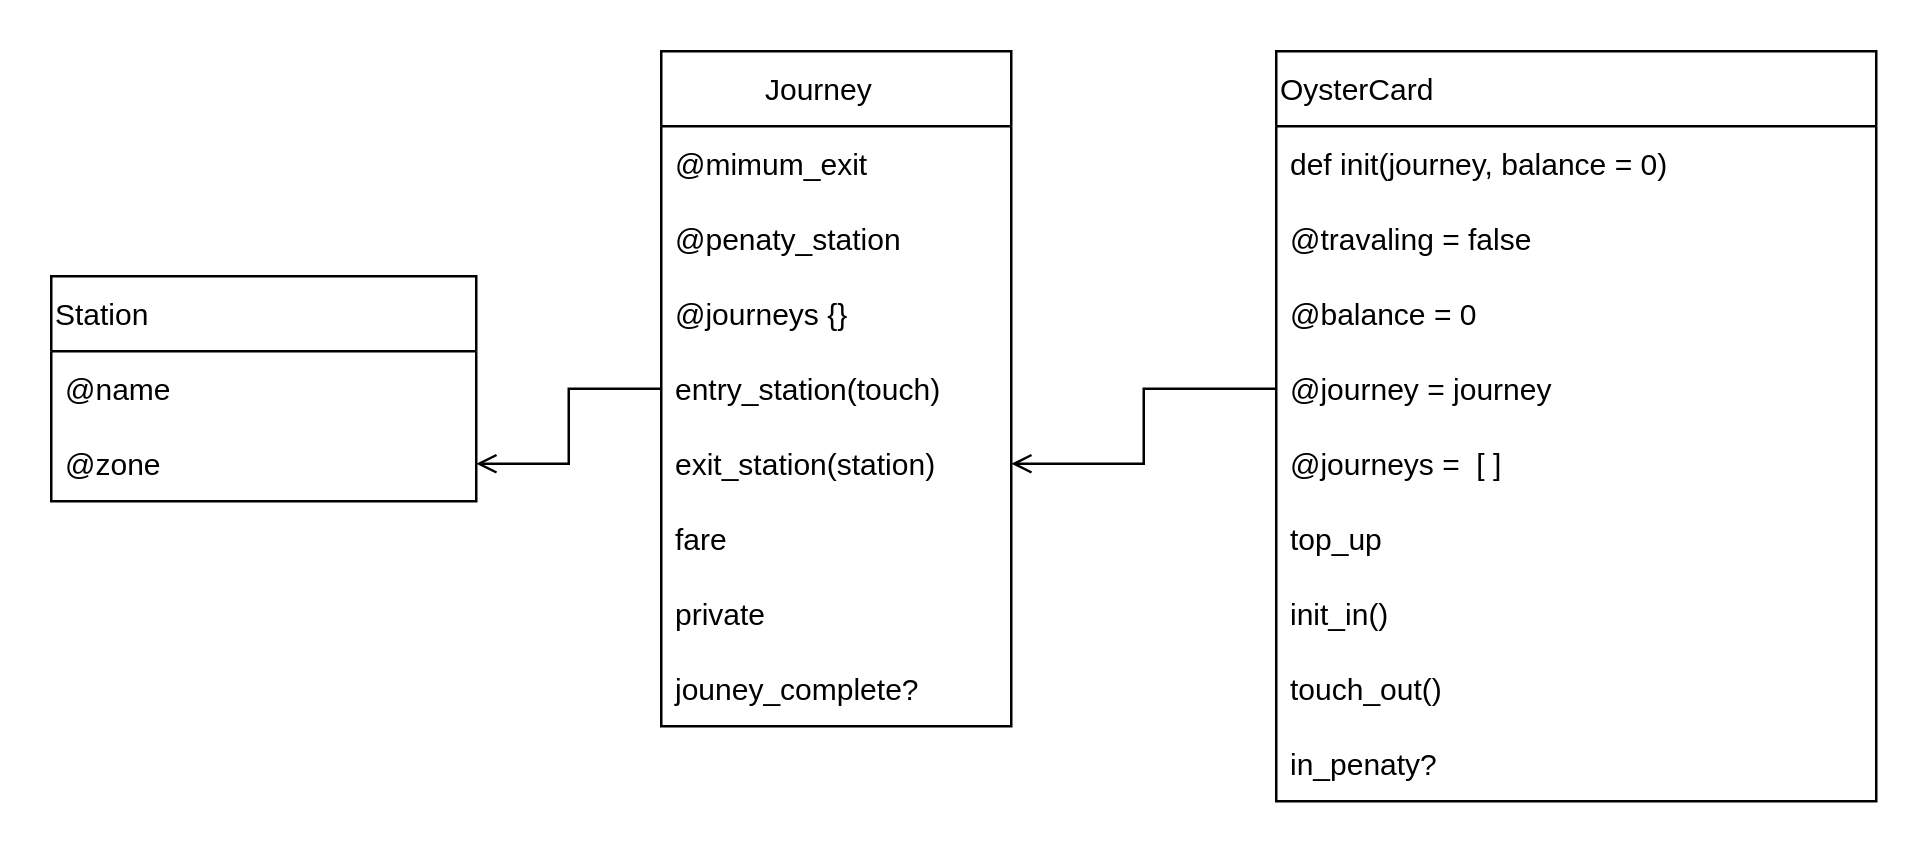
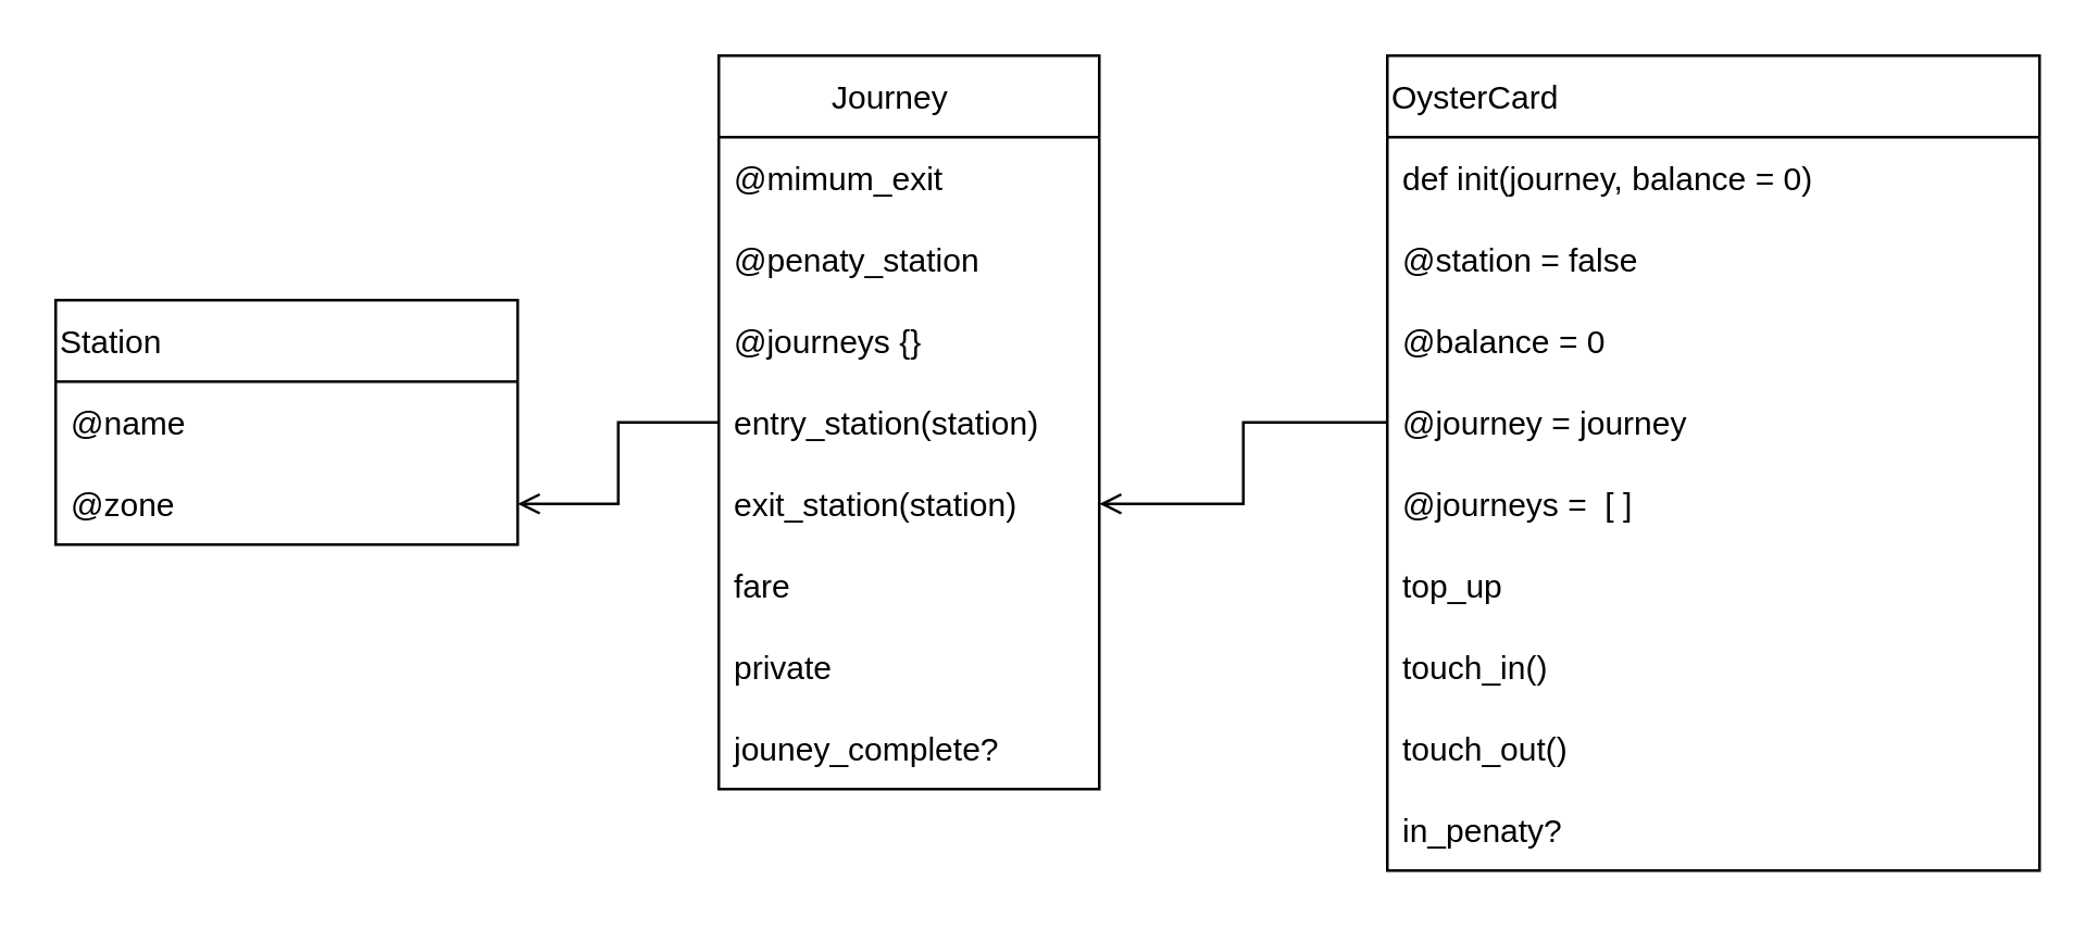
  <mxCell id="0" />
  <mxCell id="1" parent="0" />
  <mxCell id="2" value="" style="edgeStyle=orthogonalEdgeStyle;rounded=0;orthogonalLoop=1;jettySize=auto;html=1;endArrow=open;" edge="1" parent="1" source="3" target="24"><mxGeometry relative="1" as="geometry" /></mxCell>
  <mxCell id="3" value="Journey    " style="swimlane;fontStyle=0;childLayout=stackLayout;horizontal=1;startSize=30;horizontalStack=0;resizeParent=1;resizeParentMax=0;resizeLast=0;collapsible=1;marginBottom=0;" vertex="1" parent="1"><mxGeometry x="264" y="20" width="140" height="270" as="geometry" /></mxCell>
  <mxCell id="4" value="@mimum_exit" style="text;strokeColor=none;fillColor=none;align=left;verticalAlign=middle;spacingLeft=4;spacingRight=4;overflow=hidden;points=[[0,0.5],[1,0.5]];portConstraint=eastwest;rotatable=0;" vertex="1" parent="3"><mxGeometry y="30" width="140" height="30" as="geometry" /></mxCell>
  <mxCell id="5" value="@penaty_station" style="text;strokeColor=none;fillColor=none;align=left;verticalAlign=middle;spacingLeft=4;spacingRight=4;overflow=hidden;points=[[0,0.5],[1,0.5]];portConstraint=eastwest;rotatable=0;" vertex="1" parent="3"><mxGeometry y="60" width="140" height="30" as="geometry" /></mxCell>
  <mxCell id="6" value="@journeys {}" style="text;strokeColor=none;fillColor=none;align=left;verticalAlign=middle;spacingLeft=4;spacingRight=4;overflow=hidden;points=[[0,0.5],[1,0.5]];portConstraint=eastwest;rotatable=0;" vertex="1" parent="3"><mxGeometry y="90" width="140" height="30" as="geometry" /></mxCell>
- <mxCell id="7" value="entry_station(touch)" style="text;strokeColor=none;fillColor=none;align=left;verticalAlign=middle;spacingLeft=4;spacingRight=4;overflow=hidden;points=[[0,0.5],[1,0.5]];portConstraint=eastwest;rotatable=0;" vertex="1" parent="3"><mxGeometry y="120" width="140" height="30" as="geometry" /></mxCell>
+ <mxCell id="7" value="entry_station(station)" style="text;strokeColor=none;fillColor=none;align=left;verticalAlign=middle;spacingLeft=4;spacingRight=4;overflow=hidden;points=[[0,0.5],[1,0.5]];portConstraint=eastwest;rotatable=0;" vertex="1" parent="3"><mxGeometry y="120" width="140" height="30" as="geometry" /></mxCell>
  <mxCell id="8" value="exit_station(station)" style="text;strokeColor=none;fillColor=none;align=left;verticalAlign=middle;spacingLeft=4;spacingRight=4;overflow=hidden;points=[[0,0.5],[1,0.5]];portConstraint=eastwest;rotatable=0;" vertex="1" parent="3"><mxGeometry y="150" width="140" height="30" as="geometry" /></mxCell>
  <mxCell id="9" value="fare" style="text;strokeColor=none;fillColor=none;align=left;verticalAlign=middle;spacingLeft=4;spacingRight=4;overflow=hidden;points=[[0,0.5],[1,0.5]];portConstraint=eastwest;rotatable=0;" vertex="1" parent="3"><mxGeometry y="180" width="140" height="30" as="geometry" /></mxCell>
  <mxCell id="10" value="private" style="text;strokeColor=none;fillColor=none;align=left;verticalAlign=middle;spacingLeft=4;spacingRight=4;overflow=hidden;points=[[0,0.5],[1,0.5]];portConstraint=eastwest;rotatable=0;" vertex="1" parent="3"><mxGeometry y="210" width="140" height="30" as="geometry" /></mxCell>
  <mxCell id="11" value="jouney_complete?" style="text;strokeColor=none;fillColor=none;align=left;verticalAlign=middle;spacingLeft=4;spacingRight=4;overflow=hidden;points=[[0,0.5],[1,0.5]];portConstraint=eastwest;rotatable=0;" vertex="1" parent="3"><mxGeometry y="240" width="140" height="30" as="geometry" /></mxCell>
  <mxCell id="12" value="OysterCard" style="swimlane;fontStyle=0;childLayout=stackLayout;horizontal=1;startSize=30;horizontalStack=0;resizeParent=1;resizeParentMax=0;resizeLast=0;collapsible=1;marginBottom=0;fillColor=none;gradientColor=none;align=left;" vertex="1" parent="1"><mxGeometry x="510" y="20" width="240" height="300" as="geometry" /></mxCell>
  <mxCell id="13" value="def init(journey, balance = 0)" style="text;strokeColor=none;fillColor=none;align=left;verticalAlign=middle;spacingLeft=4;spacingRight=4;overflow=hidden;points=[[0,0.5],[1,0.5]];portConstraint=eastwest;rotatable=0;" vertex="1" parent="12"><mxGeometry y="30" width="240" height="30" as="geometry" /></mxCell>
- <mxCell id="14" value="@travaling = false" style="text;strokeColor=none;fillColor=none;align=left;verticalAlign=middle;spacingLeft=4;spacingRight=4;overflow=hidden;points=[[0,0.5],[1,0.5]];portConstraint=eastwest;rotatable=0;" vertex="1" parent="12"><mxGeometry y="60" width="240" height="30" as="geometry" /></mxCell>
+ <mxCell id="14" value="@station = false" style="text;strokeColor=none;fillColor=none;align=left;verticalAlign=middle;spacingLeft=4;spacingRight=4;overflow=hidden;points=[[0,0.5],[1,0.5]];portConstraint=eastwest;rotatable=0;" vertex="1" parent="12"><mxGeometry y="60" width="240" height="30" as="geometry" /></mxCell>
  <mxCell id="15" value="@balance = 0" style="text;strokeColor=none;fillColor=none;align=left;verticalAlign=middle;spacingLeft=4;spacingRight=4;overflow=hidden;points=[[0,0.5],[1,0.5]];portConstraint=eastwest;rotatable=0;" vertex="1" parent="12"><mxGeometry y="90" width="240" height="30" as="geometry" /></mxCell>
  <mxCell id="16" value="@journey = journey" style="text;strokeColor=none;fillColor=none;align=left;verticalAlign=middle;spacingLeft=4;spacingRight=4;overflow=hidden;points=[[0,0.5],[1,0.5]];portConstraint=eastwest;rotatable=0;" vertex="1" parent="12"><mxGeometry y="120" width="240" height="30" as="geometry" /></mxCell>
  <mxCell id="17" value="@journeys =  [ ]" style="text;strokeColor=none;fillColor=none;align=left;verticalAlign=middle;spacingLeft=4;spacingRight=4;overflow=hidden;points=[[0,0.5],[1,0.5]];portConstraint=eastwest;rotatable=0;" vertex="1" parent="12"><mxGeometry y="150" width="240" height="30" as="geometry" /></mxCell>
  <mxCell id="18" value="top_up" style="text;strokeColor=none;fillColor=none;align=left;verticalAlign=middle;spacingLeft=4;spacingRight=4;overflow=hidden;points=[[0,0.5],[1,0.5]];portConstraint=eastwest;rotatable=0;" vertex="1" parent="12"><mxGeometry y="180" width="240" height="30" as="geometry" /></mxCell>
- <mxCell id="19" value="init_in()" style="text;strokeColor=none;fillColor=none;align=left;verticalAlign=middle;spacingLeft=4;spacingRight=4;overflow=hidden;points=[[0,0.5],[1,0.5]];portConstraint=eastwest;rotatable=0;" vertex="1" parent="12"><mxGeometry y="210" width="240" height="30" as="geometry" /></mxCell>
+ <mxCell id="19" value="touch_in()" style="text;strokeColor=none;fillColor=none;align=left;verticalAlign=middle;spacingLeft=4;spacingRight=4;overflow=hidden;points=[[0,0.5],[1,0.5]];portConstraint=eastwest;rotatable=0;" vertex="1" parent="12"><mxGeometry y="210" width="240" height="30" as="geometry" /></mxCell>
  <mxCell id="20" value="touch_out()" style="text;strokeColor=none;fillColor=none;align=left;verticalAlign=middle;spacingLeft=4;spacingRight=4;overflow=hidden;points=[[0,0.5],[1,0.5]];portConstraint=eastwest;rotatable=0;" vertex="1" parent="12"><mxGeometry y="240" width="240" height="30" as="geometry" /></mxCell>
  <mxCell id="21" value="in_penaty?" style="text;strokeColor=none;fillColor=none;align=left;verticalAlign=middle;spacingLeft=4;spacingRight=4;overflow=hidden;points=[[0,0.5],[1,0.5]];portConstraint=eastwest;rotatable=0;" vertex="1" parent="12"><mxGeometry y="270" width="240" height="30" as="geometry" /></mxCell>
  <mxCell id="22" value="Station" style="swimlane;fontStyle=0;childLayout=stackLayout;horizontal=1;startSize=30;horizontalStack=0;resizeParent=1;resizeParentMax=0;resizeLast=0;collapsible=1;marginBottom=0;fillColor=none;gradientColor=none;align=left;" vertex="1" parent="1"><mxGeometry x="20" y="110" width="170" height="90" as="geometry" /></mxCell>
  <mxCell id="23" value="@name" style="text;strokeColor=none;fillColor=none;align=left;verticalAlign=middle;spacingLeft=4;spacingRight=4;overflow=hidden;points=[[0,0.5],[1,0.5]];portConstraint=eastwest;rotatable=0;" vertex="1" parent="22"><mxGeometry y="30" width="170" height="30" as="geometry" /></mxCell>
  <mxCell id="24" value="@zone" style="text;strokeColor=none;fillColor=none;align=left;verticalAlign=middle;spacingLeft=4;spacingRight=4;overflow=hidden;points=[[0,0.5],[1,0.5]];portConstraint=eastwest;rotatable=0;" vertex="1" parent="22"><mxGeometry y="60" width="170" height="30" as="geometry" /></mxCell>
  <mxCell id="25" value="" style="edgeStyle=orthogonalEdgeStyle;rounded=0;orthogonalLoop=1;jettySize=auto;html=1;endArrow=open;" edge="1" parent="1" source="16" target="8"><mxGeometry relative="1" as="geometry" /></mxCell>
